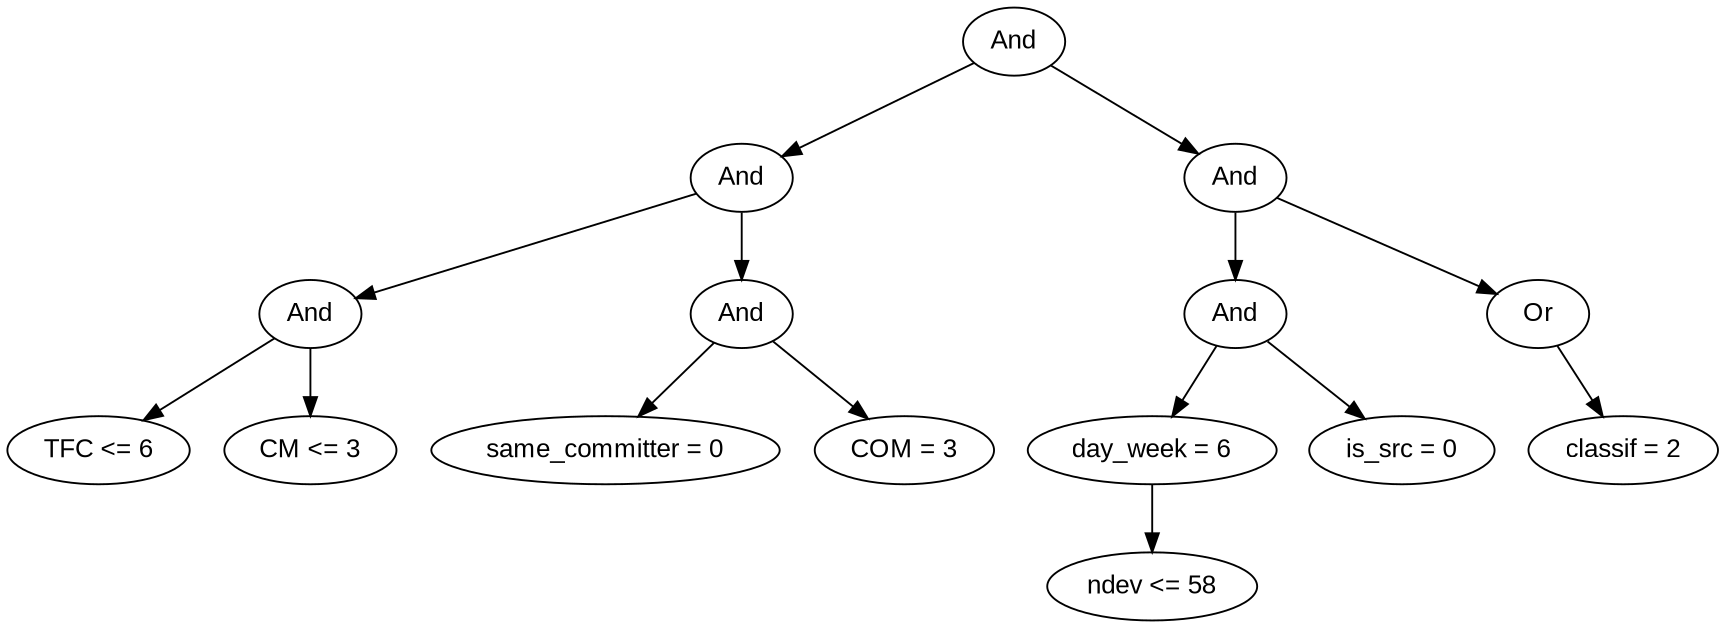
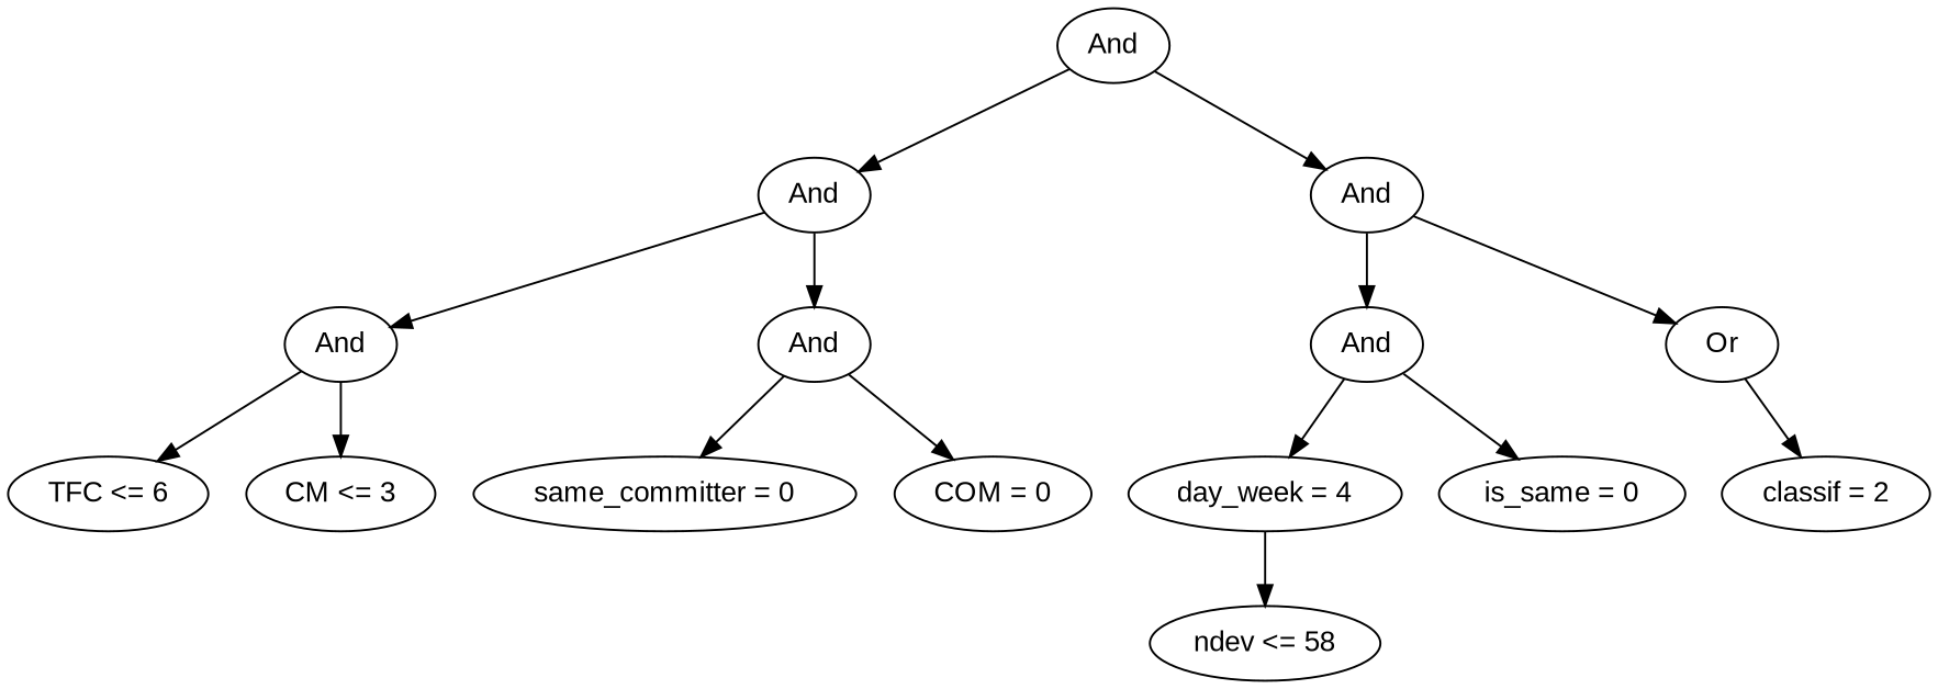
  digraph {
    fontname="Liberation Sans"
    node [fontname="Liberation Sans"]
    edge [fontname="Liberation Sans"]
    n1 [height=0.5 label=And width=0.75]
    n2 [height=0.5 label=And width=0.75]
    n3 [height=0.5 label=And width=0.75]
    n4 [height=0.5 label=And width=0.75]
    n5 [height=0.5 label=And width=0.75]
    n6 [height=0.5 label=And width=0.75]
    n7 [height=0.5 label=Or width=0.75]
    n8 [height=0.5 label="TFC <= 6" width=1.336]
    n9 [height=0.5 label="CM <= 3" width=1.2457]
    n10 [height=0.5 label="same_committer = 0" width=2.3651]
-   n11 [height=0.5 label="COM = 3" width=1.2818]
-   n12 [height=0.5 label="day_week = 6" width=1.7151]
-   n13 [height=0.5 label="is_src = 0" width=1.3179]
+   n11 [height=0.5 label="COM = 0" width=1.2818]
+   n12 [height=0.5 label="day_week = 4" width=1.7151]
+   n13 [height=0.5 label="is_same = 0" width=1.3179]
    n14 [height=0.5 label="classif = 2" width=1.336]
    n15 [height=0.5 label="ndev <= 58" width=1.4624]
    n1 -> n2
    n1 -> n3
    n2 -> n4
    n2 -> n5
    n3 -> n6
    n3 -> n7
    n4 -> n8
    n4 -> n9
    n5 -> n10
    n5 -> n11
    n6 -> n12
    n6 -> n13
    n7 -> n14
    n12 -> n15
  }
